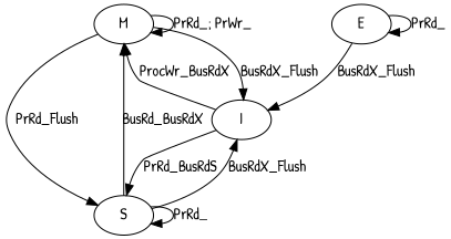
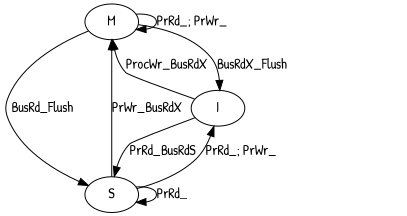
  digraph {
    fontname="Patrick Hand"
    node [fontname="Patrick Hand"]
    edge [fontname="Patrick Hand"]
    M
    I
    S
-   E
    M -> M [label="PrRd_; PrWr_"]
    M -> I [label=BusRdX_Flush]
-   M -> S [label=PrRd_Flush]
+   M -> S [label=BusRd_Flush]
    I -> M [label=ProcWr_BusRdX]
    I -> S [label=PrRd_BusRdS]
-   S -> M [label=BusRd_BusRdX]
-   S -> I [label=BusRdX_Flush]
+   S -> M [label=PrWr_BusRdX]
+   S -> I [label="PrRd_; PrWr_"]
    S -> S [label=PrRd_]
-   E -> I [label=BusRdX_Flush]
-   E -> E [label=PrRd_]
  }
